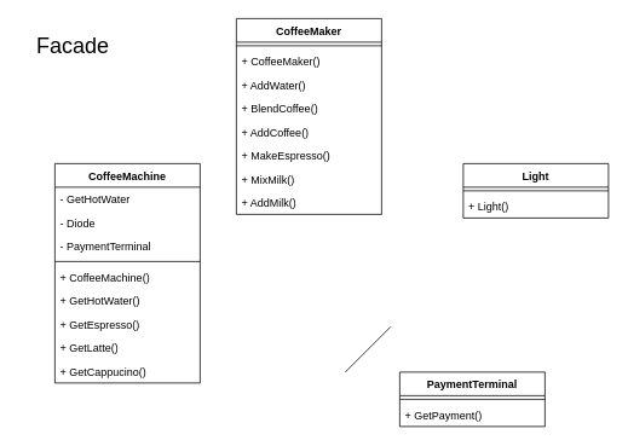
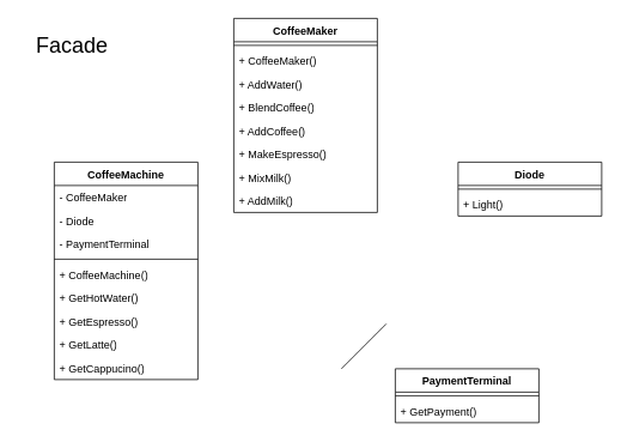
  <mxCell id="0" />
  <mxCell id="1" parent="0" />
  <mxCell id="2" value="&lt;div&gt;CoffeeMachine&lt;/div&gt;" style="swimlane;fontStyle=1;align=center;verticalAlign=top;childLayout=stackLayout;horizontal=1;startSize=26;horizontalStack=0;resizeParent=1;resizeParentMax=0;resizeLast=0;collapsible=1;marginBottom=0;whiteSpace=wrap;html=1;" vertex="1" parent="1"><mxGeometry x="60" y="180" width="160" height="242" as="geometry" /></mxCell>
- <mxCell id="3" value="- GetHotWater" style="text;strokeColor=none;fillColor=none;align=left;verticalAlign=top;spacingLeft=4;spacingRight=4;overflow=hidden;rotatable=0;points=[[0,0.5],[1,0.5]];portConstraint=eastwest;whiteSpace=wrap;html=1;" vertex="1" parent="2"><mxGeometry y="26" width="160" height="26" as="geometry" /></mxCell>
+ <mxCell id="3" value="- CoffeeMaker" style="text;strokeColor=none;fillColor=none;align=left;verticalAlign=top;spacingLeft=4;spacingRight=4;overflow=hidden;rotatable=0;points=[[0,0.5],[1,0.5]];portConstraint=eastwest;whiteSpace=wrap;html=1;" vertex="1" parent="2"><mxGeometry y="26" width="160" height="26" as="geometry" /></mxCell>
  <mxCell id="4" value="- Diode" style="text;strokeColor=none;fillColor=none;align=left;verticalAlign=top;spacingLeft=4;spacingRight=4;overflow=hidden;rotatable=0;points=[[0,0.5],[1,0.5]];portConstraint=eastwest;whiteSpace=wrap;html=1;" vertex="1" parent="2"><mxGeometry y="52" width="160" height="26" as="geometry" /></mxCell>
  <mxCell id="5" value="- PaymentTerminal" style="text;strokeColor=none;fillColor=none;align=left;verticalAlign=top;spacingLeft=4;spacingRight=4;overflow=hidden;rotatable=0;points=[[0,0.5],[1,0.5]];portConstraint=eastwest;whiteSpace=wrap;html=1;" vertex="1" parent="2"><mxGeometry y="78" width="160" height="26" as="geometry" /></mxCell>
  <mxCell id="6" value="" style="line;strokeWidth=1;fillColor=none;align=left;verticalAlign=middle;spacingTop=-1;spacingLeft=3;spacingRight=3;rotatable=0;labelPosition=right;points=[];portConstraint=eastwest;strokeColor=inherit;" vertex="1" parent="2"><mxGeometry y="104" width="160" height="8" as="geometry" /></mxCell>
  <mxCell id="7" value="+ CoffeeMachine()" style="text;strokeColor=none;fillColor=none;align=left;verticalAlign=top;spacingLeft=4;spacingRight=4;overflow=hidden;rotatable=0;points=[[0,0.5],[1,0.5]];portConstraint=eastwest;whiteSpace=wrap;html=1;" vertex="1" parent="2"><mxGeometry y="112" width="160" height="26" as="geometry" /></mxCell>
  <mxCell id="8" value="+ GetHotWater()" style="text;strokeColor=none;fillColor=none;align=left;verticalAlign=top;spacingLeft=4;spacingRight=4;overflow=hidden;rotatable=0;points=[[0,0.5],[1,0.5]];portConstraint=eastwest;whiteSpace=wrap;html=1;" vertex="1" parent="2"><mxGeometry y="138" width="160" height="26" as="geometry" /></mxCell>
  <mxCell id="9" value="&lt;div&gt;+ GetEspresso()&lt;/div&gt;&lt;div&gt;&lt;br&gt;&lt;/div&gt;" style="text;strokeColor=none;fillColor=none;align=left;verticalAlign=top;spacingLeft=4;spacingRight=4;overflow=hidden;rotatable=0;points=[[0,0.5],[1,0.5]];portConstraint=eastwest;whiteSpace=wrap;html=1;" vertex="1" parent="2"><mxGeometry y="164" width="160" height="26" as="geometry" /></mxCell>
  <mxCell id="10" value="&lt;div&gt;+ GetLatte()&lt;/div&gt;&lt;div&gt;&lt;br&gt;&lt;/div&gt;" style="text;strokeColor=none;fillColor=none;align=left;verticalAlign=top;spacingLeft=4;spacingRight=4;overflow=hidden;rotatable=0;points=[[0,0.5],[1,0.5]];portConstraint=eastwest;whiteSpace=wrap;html=1;" vertex="1" parent="2"><mxGeometry y="190" width="160" height="26" as="geometry" /></mxCell>
  <mxCell id="11" value="&lt;div&gt;+ GetCappucino()&lt;/div&gt;" style="text;strokeColor=none;fillColor=none;align=left;verticalAlign=top;spacingLeft=4;spacingRight=4;overflow=hidden;rotatable=0;points=[[0,0.5],[1,0.5]];portConstraint=eastwest;whiteSpace=wrap;html=1;" vertex="1" parent="2"><mxGeometry y="216" width="160" height="26" as="geometry" /></mxCell>
  <mxCell id="12" value="&lt;div&gt;CoffeeMaker&lt;/div&gt;" style="swimlane;fontStyle=1;align=center;verticalAlign=top;childLayout=stackLayout;horizontal=1;startSize=26;horizontalStack=0;resizeParent=1;resizeParentMax=0;resizeLast=0;collapsible=1;marginBottom=0;whiteSpace=wrap;html=1;" vertex="1" parent="1"><mxGeometry x="260" y="20" width="160" height="216" as="geometry" /></mxCell>
  <mxCell id="13" value="" style="line;strokeWidth=1;fillColor=none;align=left;verticalAlign=middle;spacingTop=-1;spacingLeft=3;spacingRight=3;rotatable=0;labelPosition=right;points=[];portConstraint=eastwest;strokeColor=inherit;" vertex="1" parent="12"><mxGeometry y="26" width="160" height="8" as="geometry" /></mxCell>
  <mxCell id="14" value="+ CoffeeMaker()" style="text;strokeColor=none;fillColor=none;align=left;verticalAlign=top;spacingLeft=4;spacingRight=4;overflow=hidden;rotatable=0;points=[[0,0.5],[1,0.5]];portConstraint=eastwest;whiteSpace=wrap;html=1;" vertex="1" parent="12"><mxGeometry y="34" width="160" height="26" as="geometry" /></mxCell>
  <mxCell id="15" value="+ AddWater()" style="text;strokeColor=none;fillColor=none;align=left;verticalAlign=top;spacingLeft=4;spacingRight=4;overflow=hidden;rotatable=0;points=[[0,0.5],[1,0.5]];portConstraint=eastwest;whiteSpace=wrap;html=1;" vertex="1" parent="12"><mxGeometry y="60" width="160" height="26" as="geometry" /></mxCell>
  <mxCell id="16" value="+ BlendCoffee()" style="text;strokeColor=none;fillColor=none;align=left;verticalAlign=top;spacingLeft=4;spacingRight=4;overflow=hidden;rotatable=0;points=[[0,0.5],[1,0.5]];portConstraint=eastwest;whiteSpace=wrap;html=1;" vertex="1" parent="12"><mxGeometry y="86" width="160" height="26" as="geometry" /></mxCell>
  <mxCell id="17" value="+ AddCoffee()" style="text;strokeColor=none;fillColor=none;align=left;verticalAlign=top;spacingLeft=4;spacingRight=4;overflow=hidden;rotatable=0;points=[[0,0.5],[1,0.5]];portConstraint=eastwest;whiteSpace=wrap;html=1;" vertex="1" parent="12"><mxGeometry y="112" width="160" height="26" as="geometry" /></mxCell>
  <mxCell id="18" value="+ MakeEspresso()" style="text;strokeColor=none;fillColor=none;align=left;verticalAlign=top;spacingLeft=4;spacingRight=4;overflow=hidden;rotatable=0;points=[[0,0.5],[1,0.5]];portConstraint=eastwest;whiteSpace=wrap;html=1;" vertex="1" parent="12"><mxGeometry y="138" width="160" height="26" as="geometry" /></mxCell>
  <mxCell id="19" value="+ MixMilk()" style="text;strokeColor=none;fillColor=none;align=left;verticalAlign=top;spacingLeft=4;spacingRight=4;overflow=hidden;rotatable=0;points=[[0,0.5],[1,0.5]];portConstraint=eastwest;whiteSpace=wrap;html=1;" vertex="1" parent="12"><mxGeometry y="164" width="160" height="26" as="geometry" /></mxCell>
  <mxCell id="20" value="+ AddMilk()" style="text;strokeColor=none;fillColor=none;align=left;verticalAlign=top;spacingLeft=4;spacingRight=4;overflow=hidden;rotatable=0;points=[[0,0.5],[1,0.5]];portConstraint=eastwest;whiteSpace=wrap;html=1;" vertex="1" parent="12"><mxGeometry y="190" width="160" height="26" as="geometry" /></mxCell>
- <mxCell id="21" value="Light" style="swimlane;fontStyle=1;align=center;verticalAlign=top;childLayout=stackLayout;horizontal=1;startSize=26;horizontalStack=0;resizeParent=1;resizeParentMax=0;resizeLast=0;collapsible=1;marginBottom=0;whiteSpace=wrap;html=1;" vertex="1" parent="1"><mxGeometry x="510" y="180" width="160" height="60" as="geometry" /></mxCell>
+ <mxCell id="21" value="Diode" style="swimlane;fontStyle=1;align=center;verticalAlign=top;childLayout=stackLayout;horizontal=1;startSize=26;horizontalStack=0;resizeParent=1;resizeParentMax=0;resizeLast=0;collapsible=1;marginBottom=0;whiteSpace=wrap;html=1;" vertex="1" parent="1"><mxGeometry x="510" y="180" width="160" height="60" as="geometry" /></mxCell>
  <mxCell id="22" value="" style="line;strokeWidth=1;fillColor=none;align=left;verticalAlign=middle;spacingTop=-1;spacingLeft=3;spacingRight=3;rotatable=0;labelPosition=right;points=[];portConstraint=eastwest;strokeColor=inherit;" vertex="1" parent="21"><mxGeometry y="26" width="160" height="8" as="geometry" /></mxCell>
  <mxCell id="23" value="+ Light()" style="text;strokeColor=none;fillColor=none;align=left;verticalAlign=top;spacingLeft=4;spacingRight=4;overflow=hidden;rotatable=0;points=[[0,0.5],[1,0.5]];portConstraint=eastwest;whiteSpace=wrap;html=1;" vertex="1" parent="21"><mxGeometry y="34" width="160" height="26" as="geometry" /></mxCell>
  <mxCell id="24" value="PaymentTerminal" style="swimlane;fontStyle=1;align=center;verticalAlign=top;childLayout=stackLayout;horizontal=1;startSize=26;horizontalStack=0;resizeParent=1;resizeParentMax=0;resizeLast=0;collapsible=1;marginBottom=0;whiteSpace=wrap;html=1;" vertex="1" parent="1"><mxGeometry x="440" y="410" width="160" height="60" as="geometry" /></mxCell>
  <mxCell id="25" value="" style="line;strokeWidth=1;fillColor=none;align=left;verticalAlign=middle;spacingTop=-1;spacingLeft=3;spacingRight=3;rotatable=0;labelPosition=right;points=[];portConstraint=eastwest;strokeColor=inherit;" vertex="1" parent="24"><mxGeometry y="26" width="160" height="8" as="geometry" /></mxCell>
  <mxCell id="26" value="+ GetPayment()" style="text;strokeColor=none;fillColor=none;align=left;verticalAlign=top;spacingLeft=4;spacingRight=4;overflow=hidden;rotatable=0;points=[[0,0.5],[1,0.5]];portConstraint=eastwest;whiteSpace=wrap;html=1;" vertex="1" parent="24"><mxGeometry y="34" width="160" height="26" as="geometry" /></mxCell>
  <mxCell id="27" value="&lt;font style=&quot;font-size: 24px;&quot;&gt;Facade&lt;/font&gt;" style="text;html=1;strokeColor=none;fillColor=none;align=center;verticalAlign=middle;whiteSpace=wrap;rounded=0;" vertex="1" parent="1"><mxGeometry x="20" y="35" width="120" height="30" as="geometry" /></mxCell>
  <mxCell id="28" value="" style="endArrow=none;html=1;rounded=0;" edge="1" parent="1"><mxGeometry width="50" height="50" relative="1" as="geometry"><mxPoint x="380" y="410" as="sourcePoint" /><mxPoint x="430" y="360" as="targetPoint" /></mxGeometry></mxCell>
